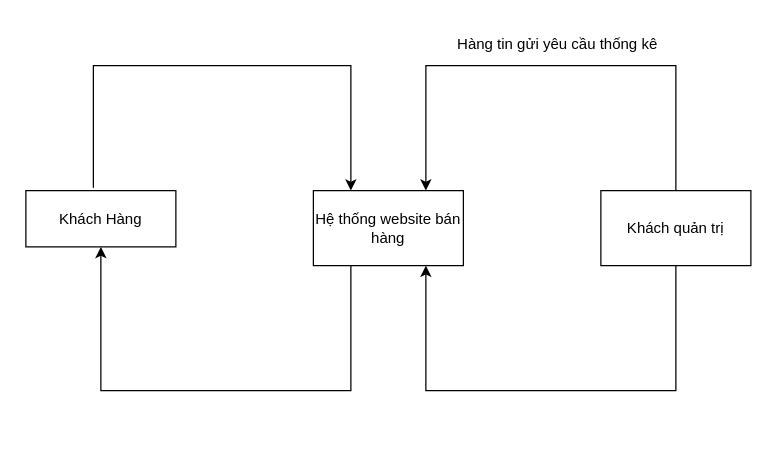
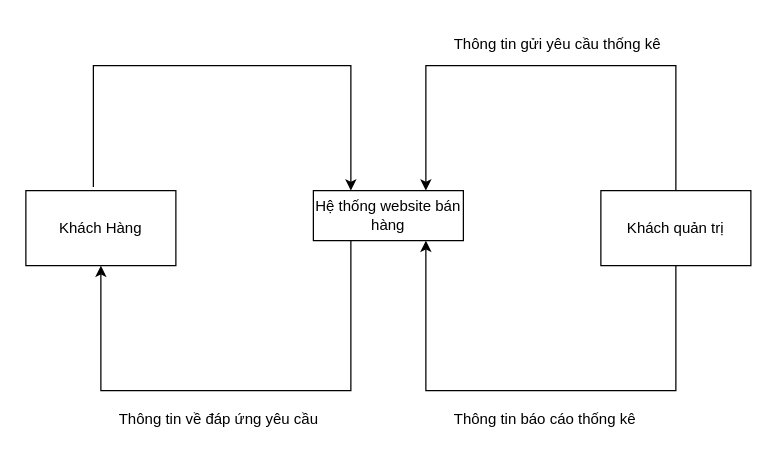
  <mxCell id="0" />
  <mxCell id="1" parent="0" />
- <mxCell id="2" value="Khách Hàng" style="rounded=0;whiteSpace=wrap;html=1;" parent="1" vertex="1"><mxGeometry x="20" y="152" width="120" height="45" as="geometry" /></mxCell>
- <mxCell id="3" value="Hệ thống website bán hàng" style="rounded=0;whiteSpace=wrap;html=1;" parent="1" vertex="1"><mxGeometry x="250" y="152" width="120" height="60" as="geometry" /></mxCell>
+ <mxCell id="2" value="Khách Hàng" style="rounded=0;whiteSpace=wrap;html=1;" parent="1" vertex="1"><mxGeometry x="20" y="152" width="120" height="60" as="geometry" /></mxCell>
+ <mxCell id="3" value="Hệ thống website bán hàng" style="rounded=0;whiteSpace=wrap;html=1;" parent="1" vertex="1"><mxGeometry x="250" y="152" width="120" height="40" as="geometry" /></mxCell>
  <mxCell id="4" value="Khách quản trị" style="rounded=0;whiteSpace=wrap;html=1;" parent="1" vertex="1"><mxGeometry x="480" y="152" width="120" height="60" as="geometry" /></mxCell>
  <mxCell id="5" value="" style="endArrow=classic;html=1;rounded=0;exitX=0.45;exitY=-0.05;exitDx=0;exitDy=0;exitPerimeter=0;entryX=0.25;entryY=0;entryDx=0;entryDy=0;" parent="1" source="2" target="3" edge="1"><mxGeometry width="50" height="50" relative="1" as="geometry"><mxPoint x="260" y="292" as="sourcePoint" /><mxPoint x="310" y="242" as="targetPoint" /><Array as="points"><mxPoint x="74" y="52" /><mxPoint x="280" y="52" /></Array></mxGeometry></mxCell>
  <mxCell id="6" value="" style="endArrow=classic;html=1;rounded=0;exitX=0.5;exitY=0;exitDx=0;exitDy=0;entryX=0.75;entryY=0;entryDx=0;entryDy=0;" parent="1" source="4" target="3" edge="1"><mxGeometry width="50" height="50" relative="1" as="geometry"><mxPoint x="445" y="42" as="sourcePoint" /><mxPoint x="495" y="-8" as="targetPoint" /><Array as="points"><mxPoint x="540" y="52" /><mxPoint x="340" y="52" /></Array></mxGeometry></mxCell>
  <mxCell id="7" value="" style="endArrow=classic;html=1;rounded=0;entryX=0.5;entryY=1;entryDx=0;entryDy=0;exitX=0.25;exitY=1;exitDx=0;exitDy=0;" parent="1" source="3" target="2" edge="1"><mxGeometry width="50" height="50" relative="1" as="geometry"><mxPoint x="380" y="512" as="sourcePoint" /><mxPoint x="430" y="462" as="targetPoint" /><Array as="points"><mxPoint x="280" y="312" /><mxPoint x="80" y="312" /></Array></mxGeometry></mxCell>
  <mxCell id="8" value="" style="endArrow=classic;html=1;rounded=0;exitX=0.5;exitY=1;exitDx=0;exitDy=0;entryX=0.75;entryY=1;entryDx=0;entryDy=0;" parent="1" source="4" target="3" edge="1"><mxGeometry width="50" height="50" relative="1" as="geometry"><mxPoint x="260" y="292" as="sourcePoint" /><mxPoint x="310" y="242" as="targetPoint" /><Array as="points"><mxPoint x="540" y="312" /><mxPoint x="340" y="312" /></Array></mxGeometry></mxCell>
- <mxCell id="11" value="Hàng tin gửi yêu cầu thống kê" style="text;html=1;align=center;verticalAlign=middle;resizable=0;points=[];autosize=1;strokeColor=none;fillColor=none;" vertex="1" parent="1"><mxGeometry x="350" y="20" width="190" height="30" as="geometry" /></mxCell>
+ <mxCell id="9" value="Thông tin về đáp ứng yêu cầu" style="text;html=1;align=center;verticalAlign=middle;resizable=0;points=[];autosize=1;strokeColor=none;fillColor=none;" vertex="1" parent="1"><mxGeometry x="84" y="320" width="180" height="30" as="geometry" /></mxCell>
+ <mxCell id="10" value="Thông tin báo cáo thống kê" style="text;html=1;align=center;verticalAlign=middle;resizable=0;points=[];autosize=1;strokeColor=none;fillColor=none;" vertex="1" parent="1"><mxGeometry x="350" y="320" width="170" height="30" as="geometry" /></mxCell>
+ <mxCell id="11" value="Thông tin gửi yêu cầu thống kê" style="text;html=1;align=center;verticalAlign=middle;resizable=0;points=[];autosize=1;strokeColor=none;fillColor=none;" vertex="1" parent="1"><mxGeometry x="350" y="20" width="190" height="30" as="geometry" /></mxCell>
